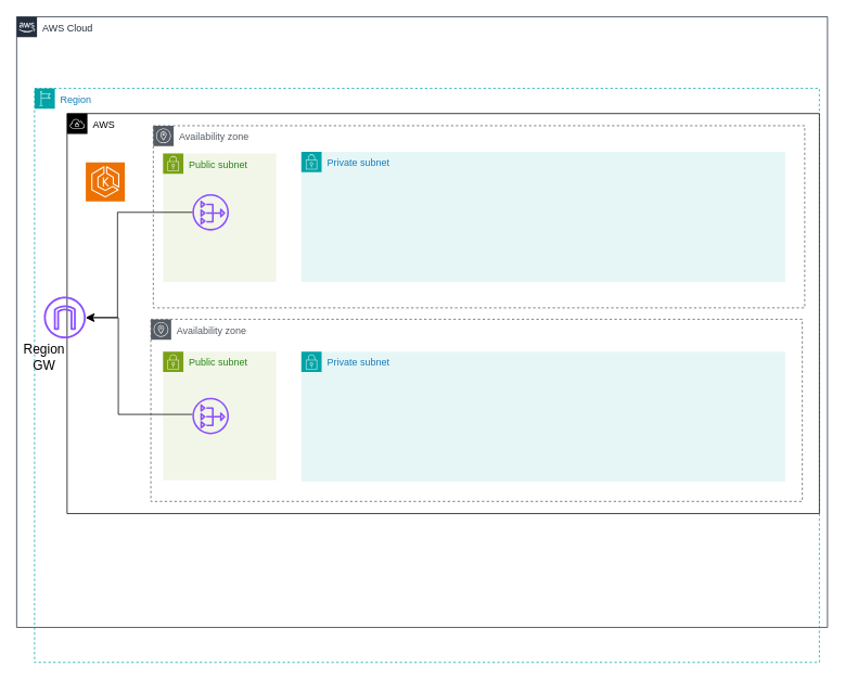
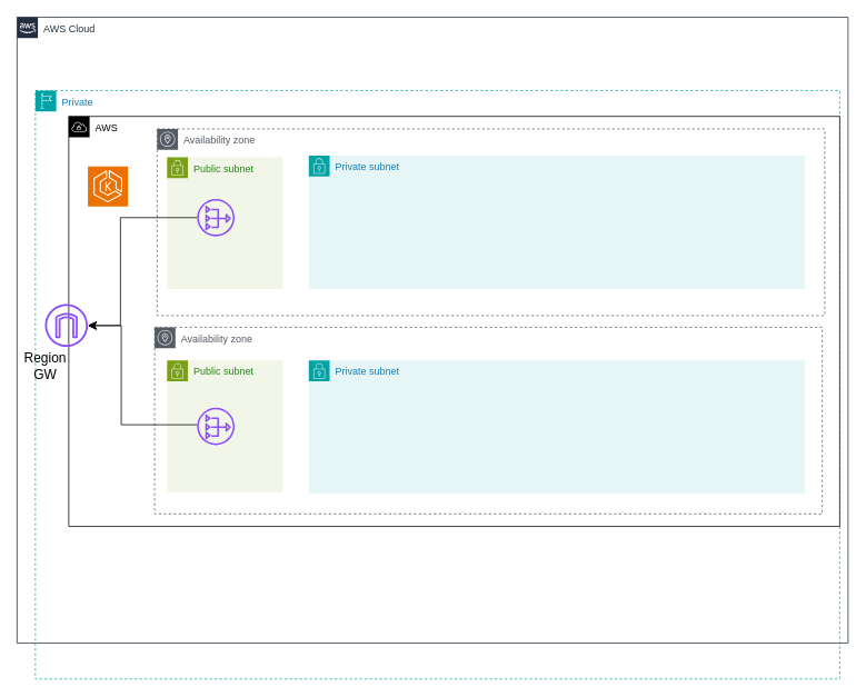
  <mxCell id="0" />
  <mxCell id="1" parent="0" />
  <mxCell id="2" value="AWS Cloud" style="points=[[0,0],[0.25,0],[0.5,0],[0.75,0],[1,0],[1,0.25],[1,0.5],[1,0.75],[1,1],[0.75,1],[0.5,1],[0.25,1],[0,1],[0,0.75],[0,0.5],[0,0.25]];outlineConnect=0;gradientColor=none;html=1;whiteSpace=wrap;fontSize=12;fontStyle=0;container=1;pointerEvents=0;collapsible=0;recursiveResize=0;shape=mxgraph.aws4.group;grIcon=mxgraph.aws4.group_aws_cloud_alt;strokeColor=#232F3E;fillColor=none;verticalAlign=top;align=left;spacingLeft=30;fontColor=#232F3E;dashed=0;" vertex="1" parent="1"><mxGeometry x="20" y="20" width="997" height="751" as="geometry" /></mxCell>
- <mxCell id="3" value="Region" style="points=[[0,0],[0.25,0],[0.5,0],[0.75,0],[1,0],[1,0.25],[1,0.5],[1,0.75],[1,1],[0.75,1],[0.5,1],[0.25,1],[0,1],[0,0.75],[0,0.5],[0,0.25]];outlineConnect=0;gradientColor=none;html=1;whiteSpace=wrap;fontSize=12;fontStyle=0;container=1;pointerEvents=0;collapsible=0;recursiveResize=0;shape=mxgraph.aws4.group;grIcon=mxgraph.aws4.group_region;strokeColor=#00A4A6;fillColor=none;verticalAlign=top;align=left;spacingLeft=30;fontColor=#147EBA;dashed=1;" vertex="1" parent="2"><mxGeometry x="22" y="88" width="965" height="706" as="geometry" /></mxCell>
+ <mxCell id="3" value="Private" style="points=[[0,0],[0.25,0],[0.5,0],[0.75,0],[1,0],[1,0.25],[1,0.5],[1,0.75],[1,1],[0.75,1],[0.5,1],[0.25,1],[0,1],[0,0.75],[0,0.5],[0,0.25]];outlineConnect=0;gradientColor=none;html=1;whiteSpace=wrap;fontSize=12;fontStyle=0;container=1;pointerEvents=0;collapsible=0;recursiveResize=0;shape=mxgraph.aws4.group;grIcon=mxgraph.aws4.group_region;strokeColor=#00A4A6;fillColor=none;verticalAlign=top;align=left;spacingLeft=30;fontColor=#147EBA;dashed=1;" vertex="1" parent="2"><mxGeometry x="22" y="88" width="965" height="706" as="geometry" /></mxCell>
  <mxCell id="4" value="AWS" style="sketch=0;outlineConnect=0;html=1;whiteSpace=wrap;fontSize=12;fontStyle=0;shape=mxgraph.aws4.group;grIcon=mxgraph.aws4.group_vpc;verticalAlign=top;align=left;spacingLeft=30;dashed=0;" vertex="1" parent="3"><mxGeometry x="40" y="31" width="925" height="492" as="geometry" /></mxCell>
  <mxCell id="5" value="Availability zone" style="sketch=0;outlineConnect=0;gradientColor=none;html=1;whiteSpace=wrap;fontSize=12;fontStyle=0;shape=mxgraph.aws4.group;grIcon=mxgraph.aws4.group_availability_zone;strokeColor=#545B64;fillColor=none;verticalAlign=top;align=left;spacingLeft=30;fontColor=#545B64;dashed=1;" vertex="1" parent="3"><mxGeometry x="146" y="46" width="801" height="224" as="geometry" /></mxCell>
  <mxCell id="6" value="Public subnet" style="points=[[0,0],[0.25,0],[0.5,0],[0.75,0],[1,0],[1,0.25],[1,0.5],[1,0.75],[1,1],[0.75,1],[0.5,1],[0.25,1],[0,1],[0,0.75],[0,0.5],[0,0.25]];outlineConnect=0;gradientColor=none;html=1;whiteSpace=wrap;fontSize=12;fontStyle=0;container=1;pointerEvents=0;collapsible=0;recursiveResize=0;shape=mxgraph.aws4.group;grIcon=mxgraph.aws4.group_security_group;grStroke=0;strokeColor=#7AA116;fillColor=#F2F6E8;verticalAlign=top;align=left;spacingLeft=30;fontColor=#248814;dashed=0;" vertex="1" parent="3"><mxGeometry x="158" y="80" width="139" height="158" as="geometry" /></mxCell>
  <mxCell id="7" value="" style="sketch=0;outlineConnect=0;fontColor=#232F3E;gradientColor=none;fillColor=#8C4FFF;strokeColor=none;dashed=0;verticalLabelPosition=bottom;verticalAlign=top;align=center;html=1;fontSize=12;fontStyle=0;aspect=fixed;pointerEvents=1;shape=mxgraph.aws4.nat_gateway;" vertex="1" parent="6"><mxGeometry x="36" y="50" width="45" height="45" as="geometry" /></mxCell>
  <mxCell id="8" value="" style="sketch=0;outlineConnect=0;fontColor=#232F3E;gradientColor=none;fillColor=#8C4FFF;strokeColor=none;dashed=0;verticalLabelPosition=bottom;verticalAlign=top;align=center;html=1;fontSize=12;fontStyle=0;aspect=fixed;pointerEvents=1;shape=mxgraph.aws4.internet_gateway;" vertex="1" parent="3"><mxGeometry x="11.5" y="256" width="51.5" height="51.5" as="geometry" /></mxCell>
  <mxCell id="9" value="" style="sketch=0;points=[[0,0,0],[0.25,0,0],[0.5,0,0],[0.75,0,0],[1,0,0],[0,1,0],[0.25,1,0],[0.5,1,0],[0.75,1,0],[1,1,0],[0,0.25,0],[0,0.5,0],[0,0.75,0],[1,0.25,0],[1,0.5,0],[1,0.75,0]];outlineConnect=0;fontColor=#232F3E;fillColor=#ED7100;strokeColor=#ffffff;dashed=0;verticalLabelPosition=bottom;verticalAlign=top;align=center;html=1;fontSize=12;fontStyle=0;aspect=fixed;shape=mxgraph.aws4.resourceIcon;resIcon=mxgraph.aws4.eks;" vertex="1" parent="3"><mxGeometry x="63" y="91" width="48" height="48" as="geometry" /></mxCell>
  <mxCell id="10" value="Private subnet" style="points=[[0,0],[0.25,0],[0.5,0],[0.75,0],[1,0],[1,0.25],[1,0.5],[1,0.75],[1,1],[0.75,1],[0.5,1],[0.25,1],[0,1],[0,0.75],[0,0.5],[0,0.25]];outlineConnect=0;gradientColor=none;html=1;whiteSpace=wrap;fontSize=12;fontStyle=0;container=1;pointerEvents=0;collapsible=0;recursiveResize=0;shape=mxgraph.aws4.group;grIcon=mxgraph.aws4.group_security_group;grStroke=0;strokeColor=#00A4A6;fillColor=#E6F6F7;verticalAlign=top;align=left;spacingLeft=30;fontColor=#147EBA;dashed=0;" vertex="1" parent="3"><mxGeometry x="328" y="78" width="595" height="160" as="geometry" /></mxCell>
  <mxCell id="11" value="Availability zone" style="sketch=0;outlineConnect=0;gradientColor=none;html=1;whiteSpace=wrap;fontSize=12;fontStyle=0;shape=mxgraph.aws4.group;grIcon=mxgraph.aws4.group_availability_zone;strokeColor=#545B64;fillColor=none;verticalAlign=top;align=left;spacingLeft=30;fontColor=#545B64;dashed=1;" vertex="1" parent="3"><mxGeometry x="143" y="284" width="801" height="224" as="geometry" /></mxCell>
  <mxCell id="12" value="Public subnet" style="points=[[0,0],[0.25,0],[0.5,0],[0.75,0],[1,0],[1,0.25],[1,0.5],[1,0.75],[1,1],[0.75,1],[0.5,1],[0.25,1],[0,1],[0,0.75],[0,0.5],[0,0.25]];outlineConnect=0;gradientColor=none;html=1;whiteSpace=wrap;fontSize=12;fontStyle=0;container=1;pointerEvents=0;collapsible=0;recursiveResize=0;shape=mxgraph.aws4.group;grIcon=mxgraph.aws4.group_security_group;grStroke=0;strokeColor=#7AA116;fillColor=#F2F6E8;verticalAlign=top;align=left;spacingLeft=30;fontColor=#248814;dashed=0;" vertex="1" parent="3"><mxGeometry x="158" y="324" width="139" height="158" as="geometry" /></mxCell>
  <mxCell id="13" value="" style="sketch=0;outlineConnect=0;fontColor=#232F3E;gradientColor=none;fillColor=#8C4FFF;strokeColor=none;dashed=0;verticalLabelPosition=bottom;verticalAlign=top;align=center;html=1;fontSize=12;fontStyle=0;aspect=fixed;pointerEvents=1;shape=mxgraph.aws4.nat_gateway;" vertex="1" parent="12"><mxGeometry x="36" y="56.5" width="45" height="45" as="geometry" /></mxCell>
  <mxCell id="14" value="Private subnet" style="points=[[0,0],[0.25,0],[0.5,0],[0.75,0],[1,0],[1,0.25],[1,0.5],[1,0.75],[1,1],[0.75,1],[0.5,1],[0.25,1],[0,1],[0,0.75],[0,0.5],[0,0.25]];outlineConnect=0;gradientColor=none;html=1;whiteSpace=wrap;fontSize=12;fontStyle=0;container=1;pointerEvents=0;collapsible=0;recursiveResize=0;shape=mxgraph.aws4.group;grIcon=mxgraph.aws4.group_security_group;grStroke=0;strokeColor=#00A4A6;fillColor=#E6F6F7;verticalAlign=top;align=left;spacingLeft=30;fontColor=#147EBA;dashed=0;" vertex="1" parent="3"><mxGeometry x="328" y="324" width="595" height="160" as="geometry" /></mxCell>
  <mxCell id="15" style="edgeStyle=orthogonalEdgeStyle;rounded=0;orthogonalLoop=1;jettySize=auto;html=1;fontSize=12;startSize=8;endSize=8;" edge="1" parent="3" source="13" target="8"><mxGeometry relative="1" as="geometry"><mxPoint x="37" y="307" as="targetPoint" /><Array as="points"><mxPoint x="103" y="401" /><mxPoint x="103" y="282" /></Array></mxGeometry></mxCell>
  <mxCell id="16" style="edgeStyle=orthogonalEdgeStyle;rounded=0;orthogonalLoop=1;jettySize=auto;html=1;fontSize=12;startSize=8;endSize=8;" edge="1" parent="3" source="7" target="8"><mxGeometry relative="1" as="geometry"><Array as="points"><mxPoint x="102" y="153" /><mxPoint x="102" y="282" /></Array></mxGeometry></mxCell>
  <mxCell id="17" value="Region GW" style="text;strokeColor=none;fillColor=none;html=1;align=center;verticalAlign=middle;whiteSpace=wrap;rounded=0;fontSize=16;" vertex="1" parent="3"><mxGeometry x="-18" y="316" width="60" height="30" as="geometry" /></mxCell>
